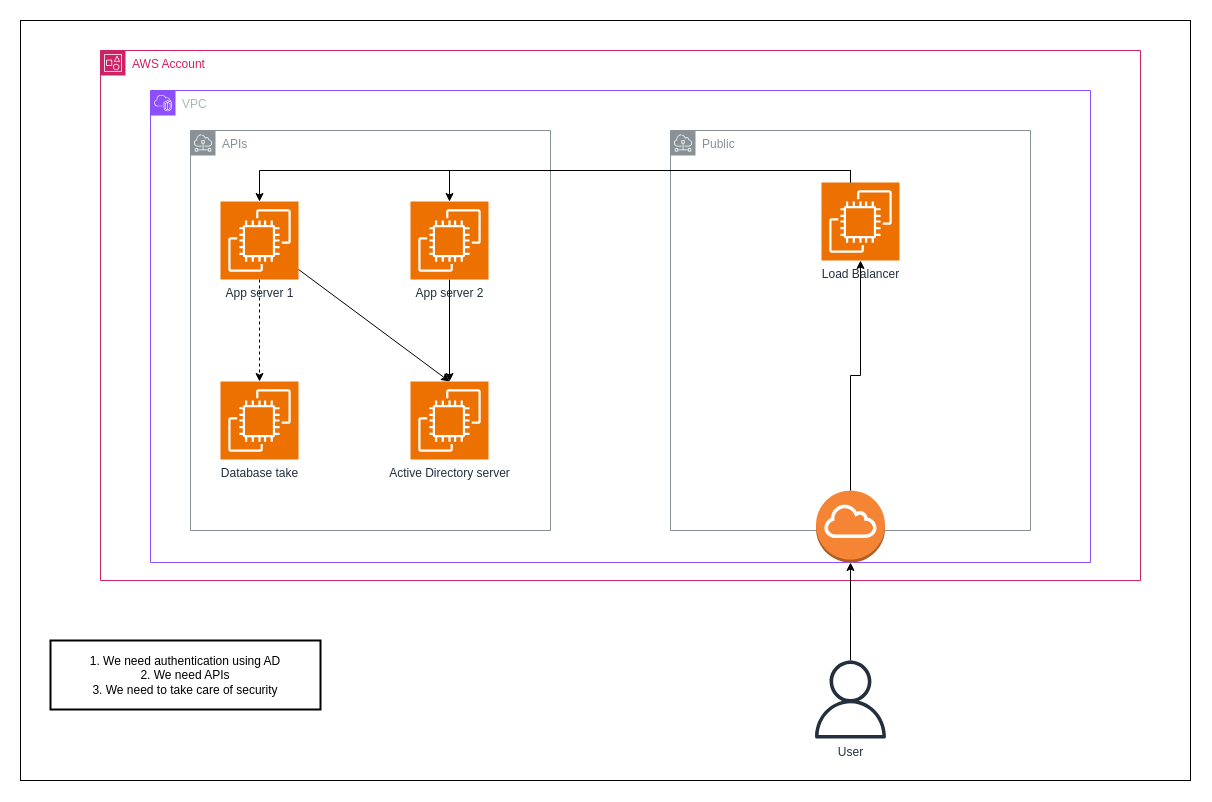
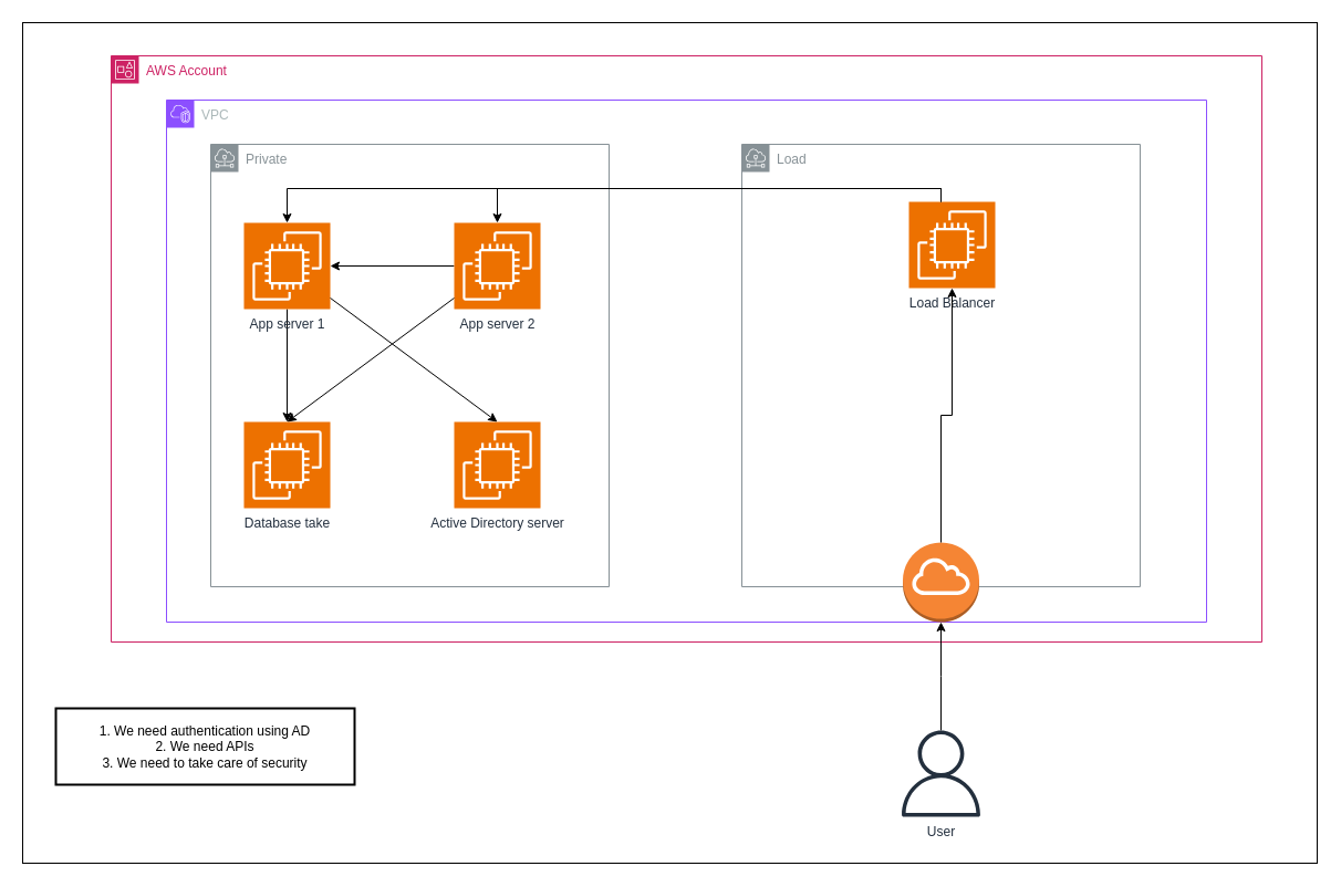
  <mxCell id="0" />
  <mxCell id="1" parent="0" />
  <mxCell id="2" value="" style="rounded=0;whiteSpace=wrap;html=1;" vertex="1" parent="1"><mxGeometry x="20" y="20" width="1170" height="760" as="geometry" /></mxCell>
  <mxCell id="3" value="AWS Account" style="points=[[0,0],[0.25,0],[0.5,0],[0.75,0],[1,0],[1,0.25],[1,0.5],[1,0.75],[1,1],[0.75,1],[0.5,1],[0.25,1],[0,1],[0,0.75],[0,0.5],[0,0.25]];outlineConnect=0;gradientColor=none;html=1;whiteSpace=wrap;fontSize=12;fontStyle=0;container=1;pointerEvents=0;collapsible=0;recursiveResize=0;shape=mxgraph.aws4.group;grIcon=mxgraph.aws4.group_account;strokeColor=#CD2264;fillColor=none;verticalAlign=top;align=left;spacingLeft=30;fontColor=#CD2264;dashed=0;" parent="1" vertex="1"><mxGeometry x="100" y="50" width="1040" height="530" as="geometry" /></mxCell>
  <mxCell id="4" value="VPC" style="points=[[0,0],[0.25,0],[0.5,0],[0.75,0],[1,0],[1,0.25],[1,0.5],[1,0.75],[1,1],[0.75,1],[0.5,1],[0.25,1],[0,1],[0,0.75],[0,0.5],[0,0.25]];outlineConnect=0;gradientColor=none;html=1;whiteSpace=wrap;fontSize=12;fontStyle=0;container=1;pointerEvents=0;collapsible=0;recursiveResize=0;shape=mxgraph.aws4.group;grIcon=mxgraph.aws4.group_vpc2;strokeColor=#8C4FFF;fillColor=none;verticalAlign=top;align=left;spacingLeft=30;fontColor=#AAB7B8;dashed=0;" vertex="1" parent="3"><mxGeometry x="50" y="40" width="940" height="472" as="geometry" /></mxCell>
- <mxCell id="5" value="APIs" style="sketch=0;outlineConnect=0;gradientColor=none;html=1;whiteSpace=wrap;fontSize=12;fontStyle=0;shape=mxgraph.aws4.group;grIcon=mxgraph.aws4.group_subnet;strokeColor=#879196;fillColor=none;verticalAlign=top;align=left;spacingLeft=30;fontColor=#879196;dashed=0;" vertex="1" parent="4"><mxGeometry x="40" y="40" width="360" height="400" as="geometry" /></mxCell>
- <mxCell id="6" value="Public" style="sketch=0;outlineConnect=0;gradientColor=none;html=1;whiteSpace=wrap;fontSize=12;fontStyle=0;shape=mxgraph.aws4.group;grIcon=mxgraph.aws4.group_subnet;strokeColor=#879196;fillColor=none;verticalAlign=top;align=left;spacingLeft=30;fontColor=#879196;dashed=0;" vertex="1" parent="4"><mxGeometry x="520" y="40" width="360" height="400" as="geometry" /></mxCell>
- <mxCell id="7" style="edgeStyle=orthogonalEdgeStyle;rounded=0;orthogonalLoop=1;jettySize=auto;html=1;dashed=1;" edge="1" parent="4" source="8" target="16"><mxGeometry relative="1" as="geometry" /></mxCell>
+ <mxCell id="5" value="Private" style="sketch=0;outlineConnect=0;gradientColor=none;html=1;whiteSpace=wrap;fontSize=12;fontStyle=0;shape=mxgraph.aws4.group;grIcon=mxgraph.aws4.group_subnet;strokeColor=#879196;fillColor=none;verticalAlign=top;align=left;spacingLeft=30;fontColor=#879196;dashed=0;" vertex="1" parent="4"><mxGeometry x="40" y="40" width="360" height="400" as="geometry" /></mxCell>
+ <mxCell id="6" value="Load" style="sketch=0;outlineConnect=0;gradientColor=none;html=1;whiteSpace=wrap;fontSize=12;fontStyle=0;shape=mxgraph.aws4.group;grIcon=mxgraph.aws4.group_subnet;strokeColor=#879196;fillColor=none;verticalAlign=top;align=left;spacingLeft=30;fontColor=#879196;dashed=0;" vertex="1" parent="4"><mxGeometry x="520" y="40" width="360" height="400" as="geometry" /></mxCell>
+ <mxCell id="7" style="edgeStyle=orthogonalEdgeStyle;rounded=0;orthogonalLoop=1;jettySize=auto;html=1;" edge="1" parent="4" source="8" target="16"><mxGeometry relative="1" as="geometry" /></mxCell>
  <mxCell id="8" value="App server 1" style="sketch=0;points=[[0,0,0],[0.25,0,0],[0.5,0,0],[0.75,0,0],[1,0,0],[0,1,0],[0.25,1,0],[0.5,1,0],[0.75,1,0],[1,1,0],[0,0.25,0],[0,0.5,0],[0,0.75,0],[1,0.25,0],[1,0.5,0],[1,0.75,0]];outlineConnect=0;fontColor=#232F3E;fillColor=#ED7100;strokeColor=#ffffff;dashed=0;verticalLabelPosition=bottom;verticalAlign=top;align=center;html=1;fontSize=12;fontStyle=0;aspect=fixed;shape=mxgraph.aws4.resourceIcon;resIcon=mxgraph.aws4.ec2;" vertex="1" parent="4"><mxGeometry x="70" y="111" width="78" height="78" as="geometry" /></mxCell>
- <mxCell id="9" style="rounded=0;orthogonalLoop=1;jettySize=auto;html=1;" edge="1" parent="4" source="10" target="11"><mxGeometry relative="1" as="geometry" /></mxCell>
+ <mxCell id="9" style="rounded=0;orthogonalLoop=1;jettySize=auto;html=1;" edge="1" parent="4" source="10" target="8"><mxGeometry relative="1" as="geometry" /></mxCell>
  <mxCell id="10" value="App server 2" style="sketch=0;points=[[0,0,0],[0.25,0,0],[0.5,0,0],[0.75,0,0],[1,0,0],[0,1,0],[0.25,1,0],[0.5,1,0],[0.75,1,0],[1,1,0],[0,0.25,0],[0,0.5,0],[0,0.75,0],[1,0.25,0],[1,0.5,0],[1,0.75,0]];outlineConnect=0;fontColor=#232F3E;fillColor=#ED7100;strokeColor=#ffffff;dashed=0;verticalLabelPosition=bottom;verticalAlign=top;align=center;html=1;fontSize=12;fontStyle=0;aspect=fixed;shape=mxgraph.aws4.resourceIcon;resIcon=mxgraph.aws4.ec2;" vertex="1" parent="4"><mxGeometry x="260" y="111" width="78" height="78" as="geometry" /></mxCell>
  <mxCell id="11" value="Active Directory server" style="sketch=0;points=[[0,0,0],[0.25,0,0],[0.5,0,0],[0.75,0,0],[1,0,0],[0,1,0],[0.25,1,0],[0.5,1,0],[0.75,1,0],[1,1,0],[0,0.25,0],[0,0.5,0],[0,0.75,0],[1,0.25,0],[1,0.5,0],[1,0.75,0]];outlineConnect=0;fontColor=#232F3E;fillColor=#ED7100;strokeColor=#ffffff;dashed=0;verticalLabelPosition=bottom;verticalAlign=top;align=center;html=1;fontSize=12;fontStyle=0;aspect=fixed;shape=mxgraph.aws4.resourceIcon;resIcon=mxgraph.aws4.ec2;" vertex="1" parent="4"><mxGeometry x="260" y="291" width="78" height="78" as="geometry" /></mxCell>
  <mxCell id="12" style="rounded=0;orthogonalLoop=1;jettySize=auto;html=1;entryX=0.5;entryY=0;entryDx=0;entryDy=0;entryPerimeter=0;" edge="1" parent="4" source="8" target="11"><mxGeometry relative="1" as="geometry" /></mxCell>
  <mxCell id="13" value="Load Balancer" style="sketch=0;points=[[0,0,0],[0.25,0,0],[0.5,0,0],[0.75,0,0],[1,0,0],[0,1,0],[0.25,1,0],[0.5,1,0],[0.75,1,0],[1,1,0],[0,0.25,0],[0,0.5,0],[0,0.75,0],[1,0.25,0],[1,0.5,0],[1,0.75,0]];outlineConnect=0;fontColor=#232F3E;fillColor=#ED7100;strokeColor=#ffffff;dashed=0;verticalLabelPosition=bottom;verticalAlign=top;align=center;html=1;fontSize=12;fontStyle=0;aspect=fixed;shape=mxgraph.aws4.resourceIcon;resIcon=mxgraph.aws4.ec2;" vertex="1" parent="4"><mxGeometry x="671" y="92" width="78" height="78" as="geometry" /></mxCell>
  <mxCell id="14" style="edgeStyle=orthogonalEdgeStyle;rounded=0;orthogonalLoop=1;jettySize=auto;html=1;entryX=0.5;entryY=0;entryDx=0;entryDy=0;entryPerimeter=0;" edge="1" parent="4" source="13" target="10"><mxGeometry relative="1" as="geometry"><Array as="points"><mxPoint x="700" y="80" /><mxPoint x="299" y="80" /></Array></mxGeometry></mxCell>
  <mxCell id="15" style="edgeStyle=orthogonalEdgeStyle;rounded=0;orthogonalLoop=1;jettySize=auto;html=1;entryX=0.5;entryY=0;entryDx=0;entryDy=0;entryPerimeter=0;" edge="1" parent="4" source="13" target="8"><mxGeometry relative="1" as="geometry"><Array as="points"><mxPoint x="700" y="80" /><mxPoint x="109" y="80" /></Array></mxGeometry></mxCell>
  <mxCell id="16" value="Database take" style="sketch=0;points=[[0,0,0],[0.25,0,0],[0.5,0,0],[0.75,0,0],[1,0,0],[0,1,0],[0.25,1,0],[0.5,1,0],[0.75,1,0],[1,1,0],[0,0.25,0],[0,0.5,0],[0,0.75,0],[1,0.25,0],[1,0.5,0],[1,0.75,0]];outlineConnect=0;fontColor=#232F3E;fillColor=#ED7100;strokeColor=#ffffff;dashed=0;verticalLabelPosition=bottom;verticalAlign=top;align=center;html=1;fontSize=12;fontStyle=0;aspect=fixed;shape=mxgraph.aws4.resourceIcon;resIcon=mxgraph.aws4.ec2;" vertex="1" parent="4"><mxGeometry x="70" y="291" width="78" height="78" as="geometry" /></mxCell>
+ <mxCell id="17" style="rounded=0;orthogonalLoop=1;jettySize=auto;html=1;entryX=0.5;entryY=0;entryDx=0;entryDy=0;entryPerimeter=0;" edge="1" parent="4" source="10" target="16"><mxGeometry relative="1" as="geometry" /></mxCell>
  <mxCell id="18" value="" style="outlineConnect=0;dashed=0;verticalLabelPosition=bottom;verticalAlign=top;align=center;html=1;shape=mxgraph.aws3.internet_gateway;fillColor=#F58534;gradientColor=none;" vertex="1" parent="4"><mxGeometry x="665.5" y="400" width="69" height="72" as="geometry" /></mxCell>
  <mxCell id="19" style="edgeStyle=orthogonalEdgeStyle;rounded=0;orthogonalLoop=1;jettySize=auto;html=1;entryX=0.5;entryY=1;entryDx=0;entryDy=0;entryPerimeter=0;" edge="1" parent="4" source="18" target="13"><mxGeometry relative="1" as="geometry" /></mxCell>
  <mxCell id="20" style="edgeStyle=orthogonalEdgeStyle;rounded=0;orthogonalLoop=1;jettySize=auto;html=1;" edge="1" parent="1" source="21" target="18"><mxGeometry relative="1" as="geometry" /></mxCell>
  <mxCell id="21" value="User" style="sketch=0;outlineConnect=0;fontColor=#232F3E;gradientColor=none;fillColor=#232F3D;strokeColor=none;dashed=0;verticalLabelPosition=bottom;verticalAlign=top;align=center;html=1;fontSize=12;fontStyle=0;aspect=fixed;pointerEvents=1;shape=mxgraph.aws4.user;" vertex="1" parent="1"><mxGeometry x="811" y="660" width="78" height="78" as="geometry" /></mxCell>
  <mxCell id="22" value="1. We need authentication using AD&lt;div&gt;2. We need APIs&lt;/div&gt;&lt;div&gt;3. We need to take care of security&lt;/div&gt;" style="text;html=1;align=center;verticalAlign=middle;whiteSpace=wrap;rounded=0;perimeterSpacing=3;strokeWidth=2;strokeColor=default;" vertex="1" parent="1"><mxGeometry x="50" y="640" width="270" height="69" as="geometry" /></mxCell>
